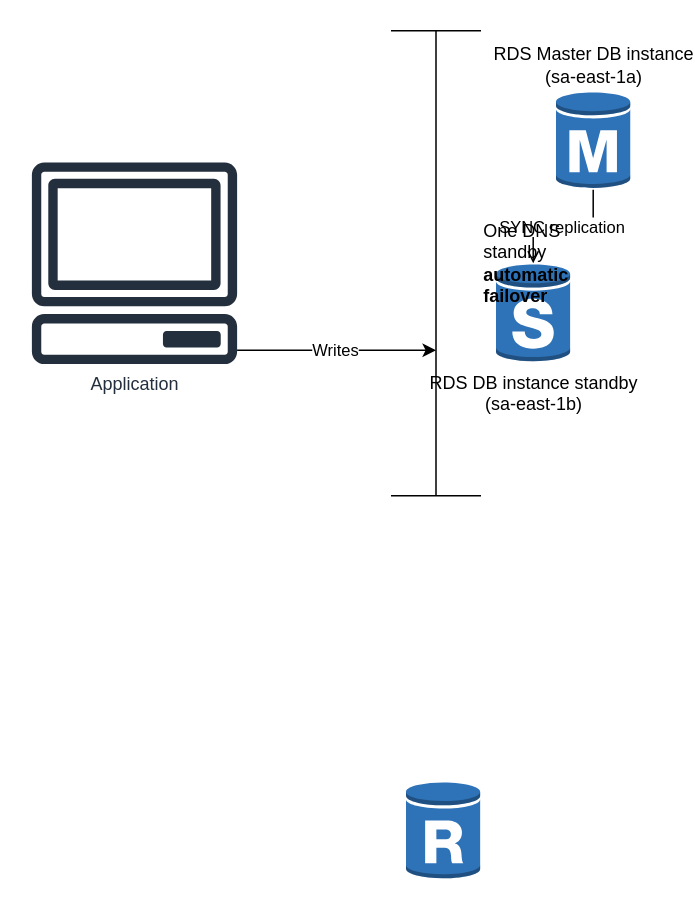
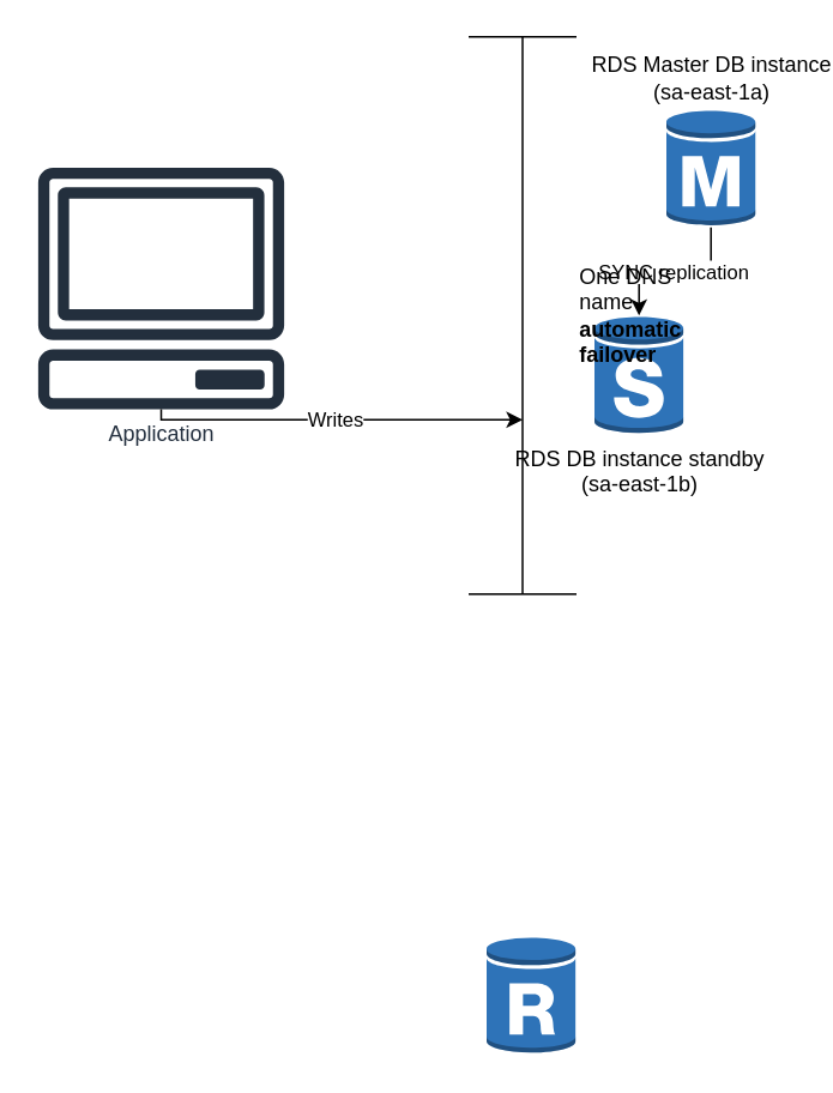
  <mxCell id="0" />
  <mxCell id="1" parent="0" />
- <mxCell id="2" value="Application" style="sketch=0;outlineConnect=0;fontColor=#232F3E;gradientColor=none;fillColor=#232F3D;strokeColor=none;dashed=0;verticalLabelPosition=bottom;verticalAlign=top;align=center;html=1;fontSize=12;fontStyle=0;aspect=fixed;pointerEvents=1;shape=mxgraph.aws4.client;" vertex="1" parent="1"><mxGeometry x="20" y="107.77" width="138" height="134.46" as="geometry" /></mxCell>
+ <mxCell id="2" value="Application" style="sketch=0;outlineConnect=0;fontColor=#232F3E;gradientColor=none;fillColor=#232F3D;strokeColor=none;dashed=0;verticalLabelPosition=bottom;verticalAlign=top;align=center;html=1;fontSize=12;fontStyle=0;aspect=fixed;pointerEvents=1;shape=mxgraph.aws4.client;" vertex="1" parent="1"><mxGeometry x="20" y="92.77" width="138" height="134.46" as="geometry" /></mxCell>
  <mxCell id="3" value="RDS DB instance standby&lt;br style=&quot;border-color: var(--border-color);&quot;&gt;(sa-east-1b)" style="outlineConnect=0;dashed=0;verticalLabelPosition=bottom;verticalAlign=top;align=center;html=1;shape=mxgraph.aws3.rds_db_instance_standby_multi_az;fillColor=#2E73B8;gradientColor=none;" vertex="1" parent="1"><mxGeometry x="330" y="175" width="49.5" height="66" as="geometry" /></mxCell>
  <mxCell id="4" value="" style="outlineConnect=0;dashed=0;verticalLabelPosition=bottom;verticalAlign=top;align=center;html=1;shape=mxgraph.aws3.rds_db_instance_read_replica;fillColor=#2E73B8;gradientColor=none;" vertex="1" parent="1"><mxGeometry x="270" y="520" width="49.5" height="66" as="geometry" /></mxCell>
- <mxCell id="5" value="SYNC replication" style="edgeStyle=orthogonalEdgeStyle;rounded=0;orthogonalLoop=1;jettySize=auto;html=1;endArrow=open;" edge="1" parent="1" source="6" target="3"><mxGeometry relative="1" as="geometry" /></mxCell>
+ <mxCell id="5" value="SYNC replication" style="edgeStyle=orthogonalEdgeStyle;rounded=0;orthogonalLoop=1;jettySize=auto;html=1;" edge="1" parent="1" source="6" target="3"><mxGeometry relative="1" as="geometry" /></mxCell>
  <mxCell id="6" value="RDS Master DB instance&lt;br&gt;(sa-east-1a)" style="outlineConnect=0;dashed=0;verticalLabelPosition=top;verticalAlign=bottom;align=center;html=1;shape=mxgraph.aws3.rds_db_instance;fillColor=#2E73B8;gradientColor=none;labelPosition=center;" vertex="1" parent="1"><mxGeometry x="370" y="60" width="49.5" height="66" as="geometry" /></mxCell>
- <mxCell id="7" value="One DNS standby&lt;br&gt;&lt;b&gt;automatic failover&lt;/b&gt;" style="shape=crossbar;whiteSpace=wrap;html=1;rounded=1;direction=south;labelPosition=right;verticalLabelPosition=middle;align=left;verticalAlign=middle;" vertex="1" parent="1"><mxGeometry x="260" y="20" width="60" height="310" as="geometry" /></mxCell>
+ <mxCell id="7" value="One DNS name&lt;br&gt;&lt;b&gt;automatic failover&lt;/b&gt;" style="shape=crossbar;whiteSpace=wrap;html=1;rounded=1;direction=south;labelPosition=right;verticalLabelPosition=middle;align=left;verticalAlign=middle;" vertex="1" parent="1"><mxGeometry x="260" y="20" width="60" height="310" as="geometry" /></mxCell>
  <mxCell id="8" value="Writes" style="rounded=0;orthogonalLoop=1;jettySize=auto;html=1;edgeStyle=orthogonalEdgeStyle;" edge="1" parent="1" source="2"><mxGeometry relative="1" as="geometry"><mxPoint x="290" y="233" as="targetPoint" /><Array as="points"><mxPoint x="290" y="233" /></Array></mxGeometry></mxCell>
